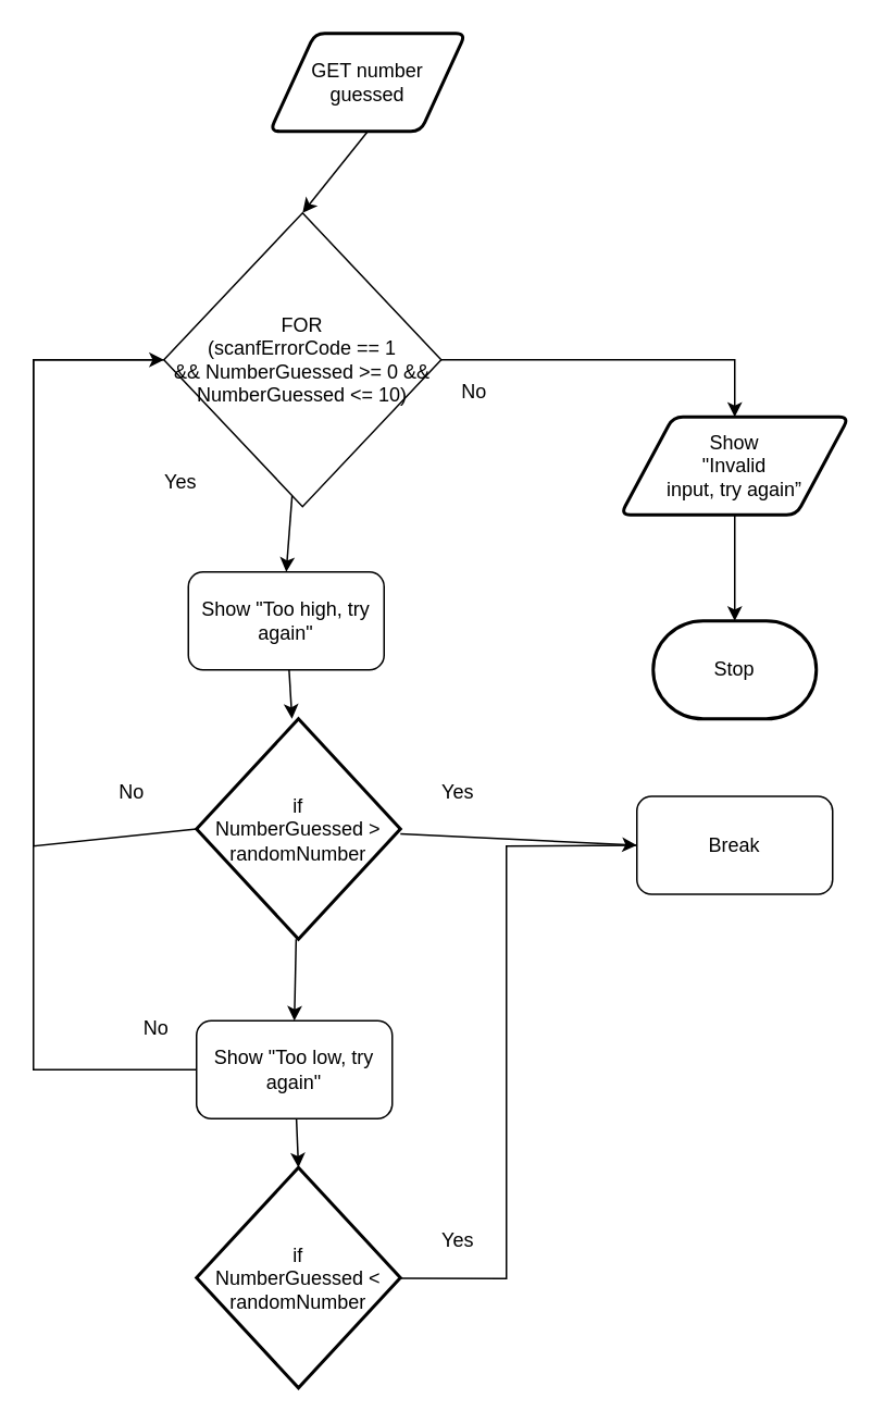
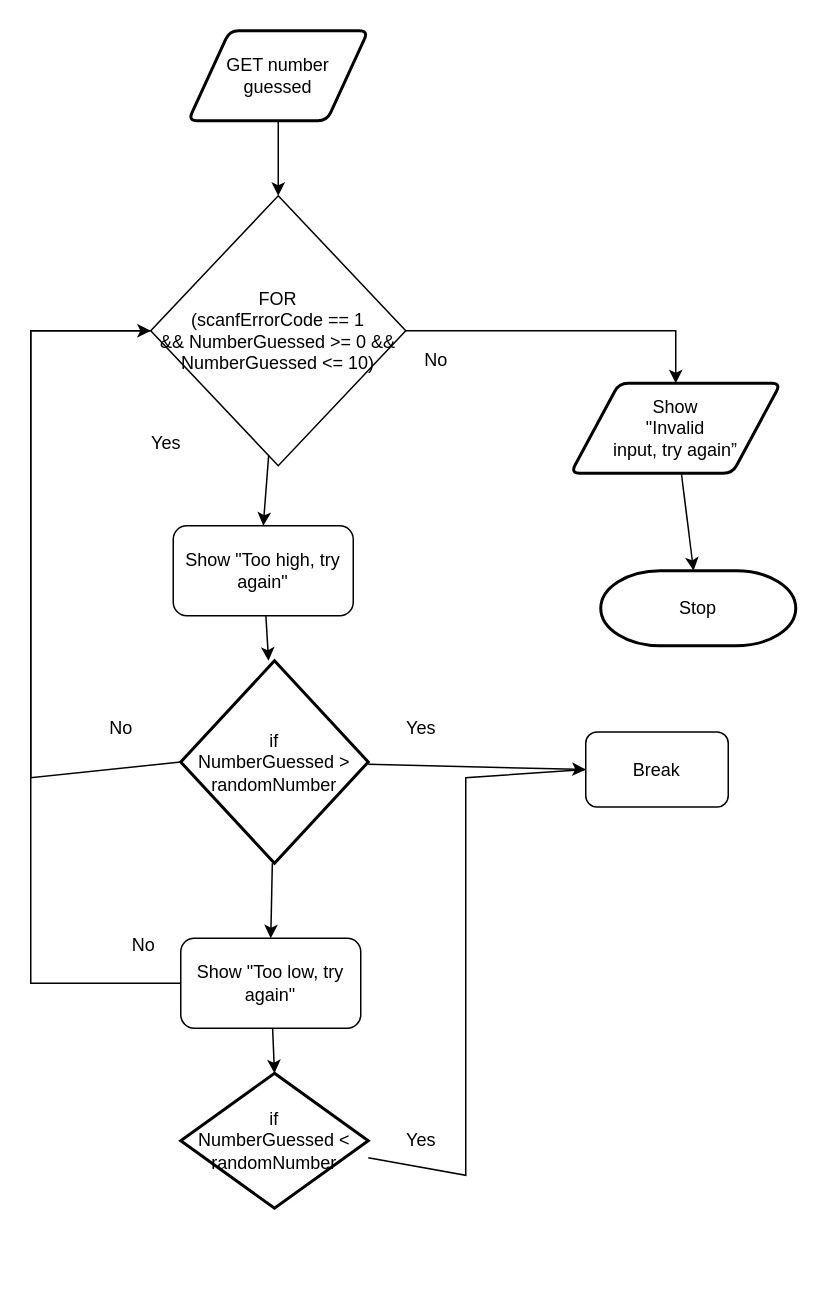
  <mxCell id="0" />
  <mxCell id="1" parent="0" />
  <mxCell id="2" style="edgeStyle=none;html=1;exitX=0.5;exitY=1;exitDx=0;exitDy=0;entryX=0.5;entryY=0;entryDx=0;entryDy=0;endArrow=classic;endFill=1;" parent="1" source="3" target="8" edge="1"><mxGeometry relative="1" as="geometry"><mxPoint x="180" y="80" as="targetPoint" /></mxGeometry></mxCell>
- <mxCell id="3" value="GET number &lt;br&gt;guessed" style="shape=parallelogram;html=1;strokeWidth=2;perimeter=parallelogramPerimeter;whiteSpace=wrap;rounded=1;arcSize=12;size=0.23;" parent="1" vertex="1"><mxGeometry x="165" y="20" width="120" height="60" as="geometry" /></mxCell>
- <mxCell id="4" value="Stop" style="strokeWidth=2;html=1;shape=mxgraph.flowchart.terminator;whiteSpace=wrap;" vertex="1" parent="1"><mxGeometry x="400" y="380" width="100" height="60" as="geometry" /></mxCell>
+ <mxCell id="3" value="GET number &lt;br&gt;guessed" style="shape=parallelogram;html=1;strokeWidth=2;perimeter=parallelogramPerimeter;whiteSpace=wrap;rounded=1;arcSize=12;size=0.23;" parent="1" vertex="1"><mxGeometry x="125" y="20" width="120" height="60" as="geometry" /></mxCell>
+ <mxCell id="4" value="Stop" style="strokeWidth=2;html=1;shape=mxgraph.flowchart.terminator;whiteSpace=wrap;" vertex="1" parent="1"><mxGeometry x="400" y="380" width="130" height="50" as="geometry" /></mxCell>
  <mxCell id="5" value="" style="edgeStyle=none;html=1;entryX=0.5;entryY=0;entryDx=0;entryDy=0;" edge="1" parent="1" source="8" target="13"><mxGeometry relative="1" as="geometry"><mxPoint x="175" y="335" as="targetPoint" /></mxGeometry></mxCell>
  <mxCell id="6" style="edgeStyle=none;html=1;entryX=0;entryY=0.5;entryDx=0;entryDy=0;rounded=0;endArrow=none;endFill=0;" edge="1" parent="1" source="8" target="16"><mxGeometry relative="1" as="geometry"><Array as="points"><mxPoint x="20" y="220" /><mxPoint x="20" y="655" /></Array></mxGeometry></mxCell>
  <mxCell id="7" style="edgeStyle=none;rounded=0;html=1;entryX=0.5;entryY=0;entryDx=0;entryDy=0;endArrow=classic;endFill=1;" edge="1" parent="1" source="8" target="27"><mxGeometry relative="1" as="geometry"><Array as="points"><mxPoint x="450" y="220" /></Array></mxGeometry></mxCell>
  <mxCell id="8" value="FOR &lt;br&gt;(scanfErrorCode == 1 &lt;br&gt;&amp;amp;&amp;amp; NumberGuessed &amp;gt;= 0 &amp;amp;&amp;amp; NumberGuessed &amp;lt;= 10)" style="rhombus;whiteSpace=wrap;html=1;" vertex="1" parent="1"><mxGeometry x="100" y="130" width="170" height="180" as="geometry" /></mxCell>
  <mxCell id="9" style="edgeStyle=none;rounded=0;html=1;exitX=0;exitY=0.5;exitDx=0;exitDy=0;exitPerimeter=0;entryX=0;entryY=0.5;entryDx=0;entryDy=0;" edge="1" parent="1" source="19" target="8"><mxGeometry relative="1" as="geometry"><Array as="points"><mxPoint x="20" y="518" /><mxPoint x="20" y="220" /></Array><mxPoint x="120" y="517.5" as="sourcePoint" /><mxPoint x="90" y="215" as="targetPoint" /></mxGeometry></mxCell>
  <mxCell id="10" value="Yes" style="text;html=1;align=center;verticalAlign=middle;resizable=0;points=[];autosize=1;strokeColor=none;fillColor=none;" vertex="1" parent="1"><mxGeometry x="90" y="280" width="40" height="30" as="geometry" /></mxCell>
  <mxCell id="11" value="No" style="text;html=1;align=center;verticalAlign=middle;resizable=0;points=[];autosize=1;strokeColor=none;fillColor=none;" vertex="1" parent="1"><mxGeometry x="270" y="225" width="40" height="30" as="geometry" /></mxCell>
  <mxCell id="12" value="" style="edgeStyle=none;rounded=0;html=1;" edge="1" parent="1" source="13" target="19"><mxGeometry relative="1" as="geometry" /></mxCell>
  <mxCell id="13" value="Show&amp;nbsp;&quot;Too high, try again&quot;" style="rounded=1;whiteSpace=wrap;html=1;" vertex="1" parent="1"><mxGeometry x="115" y="350" width="120" height="60" as="geometry" /></mxCell>
- <mxCell id="14" value="Break" style="rounded=1;whiteSpace=wrap;html=1;" vertex="1" parent="1"><mxGeometry x="390" y="487.5" width="120" height="60" as="geometry" /></mxCell>
+ <mxCell id="14" value="Break" style="rounded=1;whiteSpace=wrap;html=1;" vertex="1" parent="1"><mxGeometry x="390" y="487.5" width="95" height="50" as="geometry" /></mxCell>
  <mxCell id="15" style="edgeStyle=none;rounded=0;html=1;entryX=0.5;entryY=0;entryDx=0;entryDy=0;entryPerimeter=0;" edge="1" parent="1" source="16" target="21"><mxGeometry relative="1" as="geometry" /></mxCell>
  <mxCell id="16" value="Show&amp;nbsp;&quot;Too low, try again&quot;" style="rounded=1;whiteSpace=wrap;html=1;" vertex="1" parent="1"><mxGeometry x="120" y="625" width="120" height="60" as="geometry" /></mxCell>
  <mxCell id="17" style="edgeStyle=none;rounded=0;html=1;entryX=0.5;entryY=0;entryDx=0;entryDy=0;" edge="1" parent="1" source="19" target="16"><mxGeometry relative="1" as="geometry" /></mxCell>
  <mxCell id="18" style="edgeStyle=none;rounded=0;html=1;entryX=0;entryY=0.5;entryDx=0;entryDy=0;endArrow=classic;endFill=1;" edge="1" parent="1" source="19" target="14"><mxGeometry relative="1" as="geometry" /></mxCell>
  <mxCell id="19" value="&lt;div&gt;if&lt;/div&gt;&lt;div&gt;NumberGuessed &amp;gt; randomNumber&lt;/div&gt;" style="strokeWidth=2;html=1;shape=mxgraph.flowchart.decision;whiteSpace=wrap;" vertex="1" parent="1"><mxGeometry x="120" y="440" width="125" height="135" as="geometry" /></mxCell>
  <mxCell id="20" style="edgeStyle=none;rounded=0;html=1;entryX=0;entryY=0.5;entryDx=0;entryDy=0;endArrow=none;endFill=0;" edge="1" parent="1" source="21" target="14"><mxGeometry relative="1" as="geometry"><Array as="points"><mxPoint x="310" y="783" /><mxPoint x="310" y="518" /></Array></mxGeometry></mxCell>
- <mxCell id="21" value="&lt;div&gt;if&lt;/div&gt;&lt;div&gt;NumberGuessed &amp;lt; randomNumber&lt;/div&gt;" style="strokeWidth=2;html=1;shape=mxgraph.flowchart.decision;whiteSpace=wrap;" vertex="1" parent="1"><mxGeometry x="120" y="715" width="125" height="135" as="geometry" /></mxCell>
+ <mxCell id="21" value="&lt;div&gt;if&lt;/div&gt;&lt;div&gt;NumberGuessed &amp;lt; randomNumber&lt;/div&gt;" style="strokeWidth=2;html=1;shape=mxgraph.flowchart.decision;whiteSpace=wrap;" vertex="1" parent="1"><mxGeometry x="120" y="715" width="125" height="90" as="geometry" /></mxCell>
  <mxCell id="22" value="Yes" style="text;html=1;align=center;verticalAlign=middle;resizable=0;points=[];autosize=1;strokeColor=none;fillColor=none;" vertex="1" parent="1"><mxGeometry x="260" y="470" width="40" height="30" as="geometry" /></mxCell>
  <mxCell id="23" value="Yes" style="text;html=1;align=center;verticalAlign=middle;resizable=0;points=[];autosize=1;strokeColor=none;fillColor=none;" vertex="1" parent="1"><mxGeometry x="260" y="745" width="40" height="30" as="geometry" /></mxCell>
  <mxCell id="24" value="No" style="text;html=1;align=center;verticalAlign=middle;resizable=0;points=[];autosize=1;strokeColor=none;fillColor=none;" vertex="1" parent="1"><mxGeometry x="60" y="470" width="40" height="30" as="geometry" /></mxCell>
  <mxCell id="25" value="No" style="text;html=1;align=center;verticalAlign=middle;resizable=0;points=[];autosize=1;strokeColor=none;fillColor=none;" vertex="1" parent="1"><mxGeometry x="75" y="615" width="40" height="30" as="geometry" /></mxCell>
  <mxCell id="26" value="" style="edgeStyle=none;rounded=0;html=1;endArrow=classic;endFill=1;" edge="1" parent="1" source="27" target="4"><mxGeometry relative="1" as="geometry" /></mxCell>
  <mxCell id="27" value="Show &lt;br&gt;&quot;Invalid &lt;br&gt;input, try again”" style="shape=parallelogram;html=1;strokeWidth=2;perimeter=parallelogramPerimeter;whiteSpace=wrap;rounded=1;arcSize=12;size=0.23;" vertex="1" parent="1"><mxGeometry x="380" y="255" width="140" height="60" as="geometry" /></mxCell>
